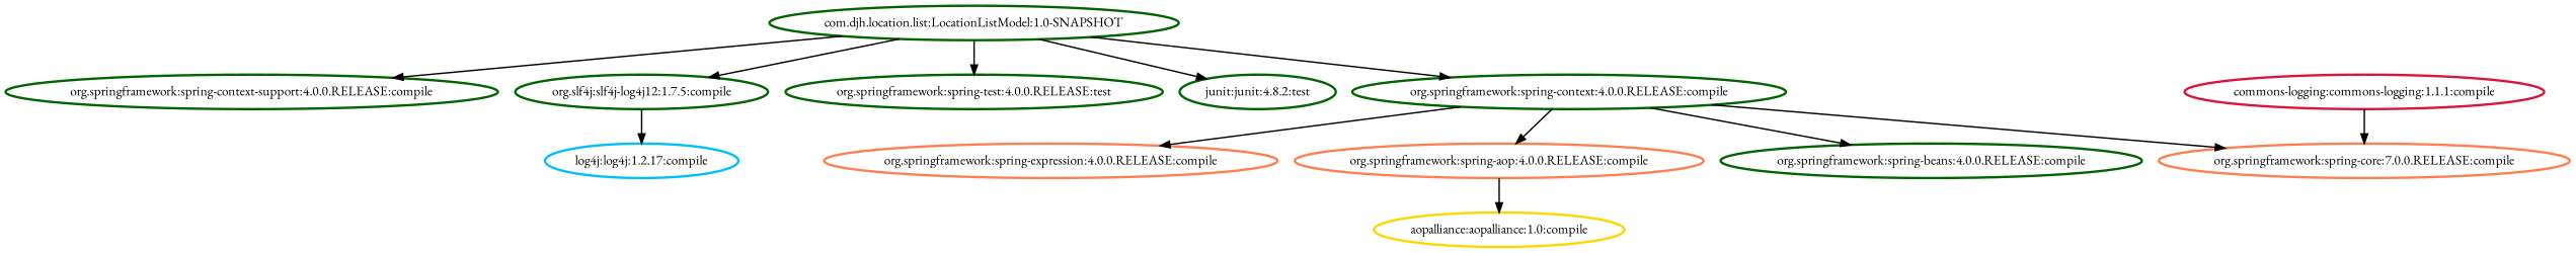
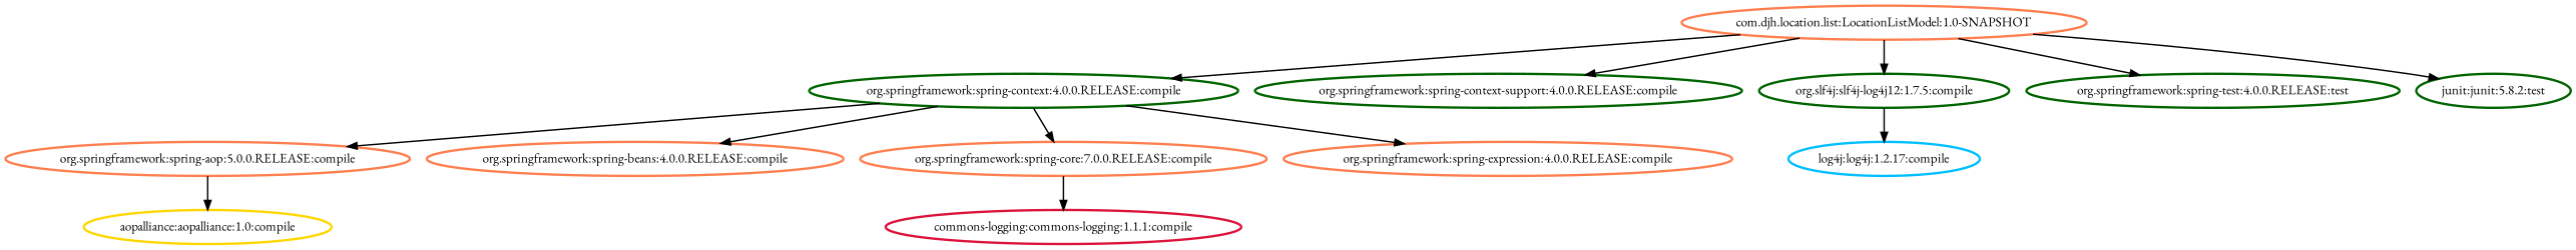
  digraph {
    fontname="EB Garamond"
    node [color=darkgreen fontname="EB Garamond" penwidth=2.5]
    edge [arrowsize=1.0 fontname="EB Garamond" penwidth=1.5]
-   "com.djh.location.list:LocationListModel:1.0-SNAPSHOT"
+   "com.djh.location.list:LocationListModel:1.0-SNAPSHOT" [color=coral]
    "org.springframework:spring-context:4.0.0.RELEASE:compile"
    "org.springframework:spring-context-support:4.0.0.RELEASE:compile"
    "org.slf4j:slf4j-log4j12:1.7.5:compile"
    "org.springframework:spring-test:4.0.0.RELEASE:test"
-   "junit:junit:4.8.2:test"
-   "org.springframework:spring-aop:4.0.0.RELEASE:compile" [color=coral]
-   "org.springframework:spring-beans:4.0.0.RELEASE:compile"
+   "junit:junit:4.8.2:test" [label="junit:junit:5.8.2:test"]
+   "org.springframework:spring-aop:4.0.0.RELEASE:compile" [color=coral label="org.springframework:spring-aop:5.0.0.RELEASE:compile"]
+   "org.springframework:spring-beans:4.0.0.RELEASE:compile" [color=coral]
    n9 [color=coral label="org.springframework:spring-core:7.0.0.RELEASE:compile"]
    "org.springframework:spring-expression:4.0.0.RELEASE:compile" [color=coral]
    "log4j:log4j:1.2.17:compile" [color=deepskyblue]
    "aopalliance:aopalliance:1.0:compile" [color=gold]
    "commons-logging:commons-logging:1.1.1:compile" [color=crimson]
    "com.djh.location.list:LocationListModel:1.0-SNAPSHOT" -> "org.springframework:spring-context:4.0.0.RELEASE:compile"
    "com.djh.location.list:LocationListModel:1.0-SNAPSHOT" -> "org.springframework:spring-context-support:4.0.0.RELEASE:compile"
    "com.djh.location.list:LocationListModel:1.0-SNAPSHOT" -> "org.slf4j:slf4j-log4j12:1.7.5:compile"
    "com.djh.location.list:LocationListModel:1.0-SNAPSHOT" -> "org.springframework:spring-test:4.0.0.RELEASE:test"
    "com.djh.location.list:LocationListModel:1.0-SNAPSHOT" -> "junit:junit:4.8.2:test"
    "org.springframework:spring-context:4.0.0.RELEASE:compile" -> "org.springframework:spring-aop:4.0.0.RELEASE:compile"
    "org.springframework:spring-context:4.0.0.RELEASE:compile" -> "org.springframework:spring-beans:4.0.0.RELEASE:compile"
    "org.springframework:spring-context:4.0.0.RELEASE:compile" -> n9
    "org.springframework:spring-context:4.0.0.RELEASE:compile" -> "org.springframework:spring-expression:4.0.0.RELEASE:compile"
    "org.slf4j:slf4j-log4j12:1.7.5:compile" -> "log4j:log4j:1.2.17:compile"
    "org.springframework:spring-aop:4.0.0.RELEASE:compile" -> "aopalliance:aopalliance:1.0:compile"
-   "commons-logging:commons-logging:1.1.1:compile" -> n9
+   n9 -> "commons-logging:commons-logging:1.1.1:compile"
  }
